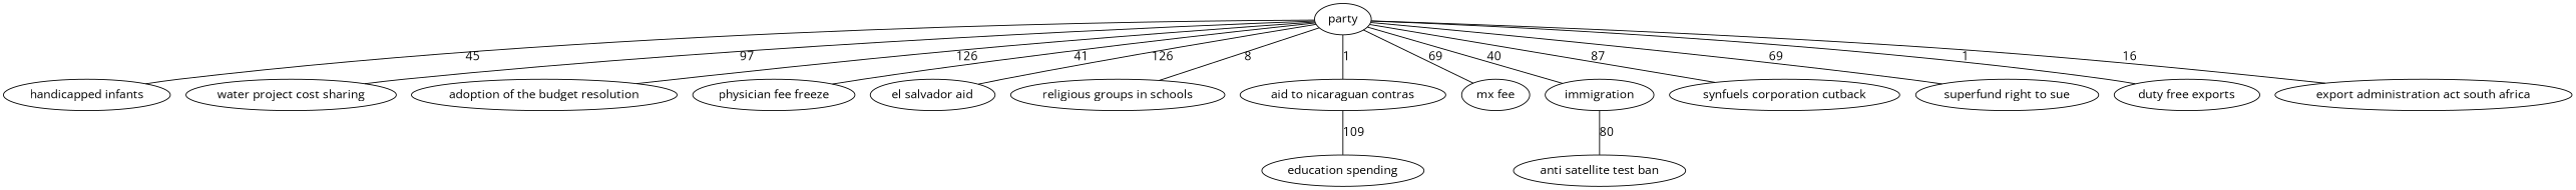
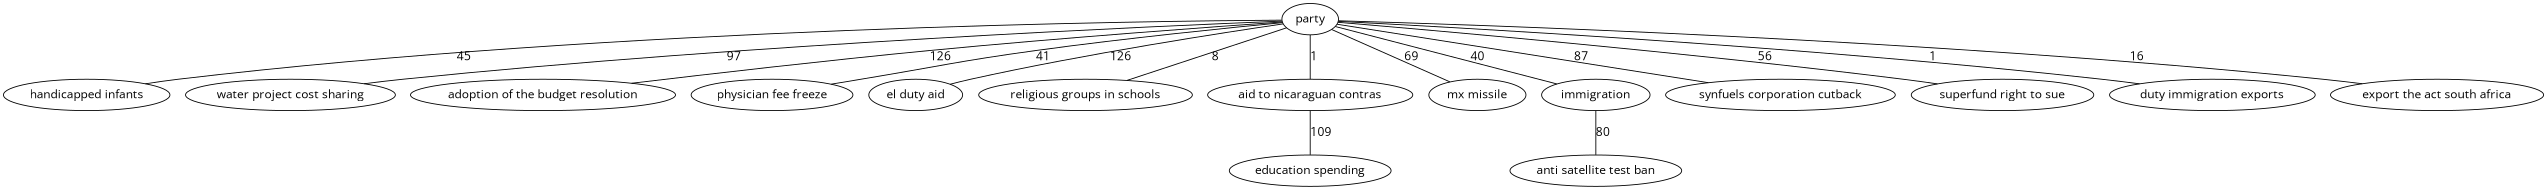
  graph {
    fontname="Open Sans"
    node [fontname="Open Sans"]
    edge [fontname="Open Sans"]
    n1 [label=party]
    n2 [label="handicapped infants"]
    n3 [label="water project cost sharing"]
    n4 [label="adoption of the budget resolution"]
    n5 [label="physician fee freeze"]
-   n6 [label="el salvador aid"]
+   n6 [label="el duty aid"]
    n7 [label="religious groups in schools"]
    n8 [label="aid to nicaraguan contras"]
-   n9 [label="mx fee"]
+   n9 [label="mx missile"]
    n10 [label=immigration]
    n11 [label="synfuels corporation cutback"]
    n12 [label="superfund right to sue"]
-   n13 [label="duty free exports"]
-   n14 [label="export administration act south africa"]
+   n13 [label="duty immigration exports"]
+   n14 [label="export the act south africa"]
    n15 [label="anti satellite test ban"]
    n16 [label="education spending"]
    n1 -- n2 [label=45]
    n1 -- n3 [label=97]
    n1 -- n4 [label=126]
    n1 -- n5 [label=41]
    n1 -- n6 [label=126]
    n1 -- n7 [label=8]
    n1 -- n8 [label=1]
    n1 -- n9 [label=69]
    n1 -- n10 [label=40]
    n1 -- n11 [label=87]
-   n1 -- n12 [label=69]
+   n1 -- n12 [label=56]
    n1 -- n13 [label=1]
    n1 -- n14 [label=16]
    n8 -- n16 [label=109]
    n10 -- n15 [label=80]
  }
